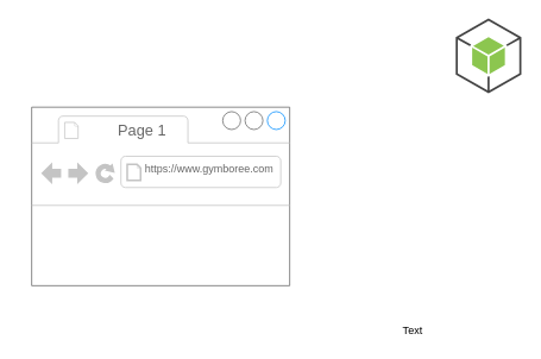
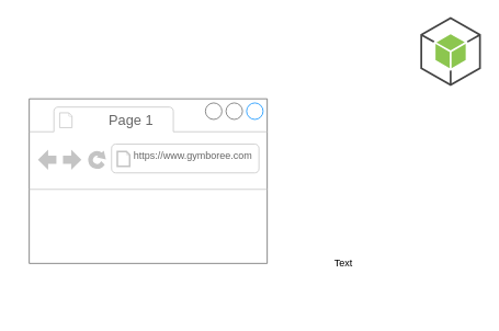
  <mxCell id="0" />
  <mxCell id="1" parent="0" />
  <mxCell id="2" value="" style="group" vertex="1" connectable="0" parent="1"><mxGeometry x="20" y="110" width="319.211" height="200" as="geometry" /></mxCell>
  <mxCell id="3" value="" style="strokeWidth=1;shadow=0;dashed=0;align=center;html=1;shape=mxgraph.mockup.containers.browserWindow;rSize=0;fillColor=#ffffff;strokeColor=#666666;strokeColor2=#008cff;strokeColor3=#c4c4c4;mainText=,;recursiveResize=0;" vertex="1" parent="2"><mxGeometry x="15" y="9.5" width="289" height="200" as="geometry" /></mxCell>
  <mxCell id="4" value="Page 1" style="strokeWidth=1;shadow=0;dashed=0;align=center;html=1;shape=mxgraph.mockup.containers.anchor;fontSize=17;fontColor=#666666;align=left;" vertex="1" parent="2"><mxGeometry x="110.033" y="26.6" width="88.061" height="20.8" as="geometry" /></mxCell>
  <mxCell id="5" value="&lt;font style=&quot;font-size: 12px&quot;&gt;https://www.gymboree.com&lt;/font&gt;" style="strokeWidth=1;shadow=0;dashed=0;align=center;html=1;shape=mxgraph.mockup.containers.anchor;rSize=0;fontSize=17;fontColor=#666666;align=left;" vertex="1" parent="2"><mxGeometry x="140.072" y="68" width="200.139" height="20.8" as="geometry" /></mxCell>
  <mxCell id="6" value="" style="outlineConnect=0;dashed=0;verticalLabelPosition=bottom;verticalAlign=top;align=center;html=1;shape=mxgraph.aws3.android;fillColor=#8CC64F;gradientColor=none;" vertex="1" parent="1"><mxGeometry x="510" y="20" width="73.5" height="84" as="geometry" /></mxCell>
- <mxCell id="7" value="Text" style="text;html=1;resizable=0;points=[];autosize=1;align=left;verticalAlign=top;spacingTop=-4;" vertex="1" parent="1"><mxGeometry x="449" y="360" width="40" height="20" as="geometry" /></mxCell>
+ <mxCell id="7" value="Text" style="text;html=1;resizable=0;points=[];autosize=1;align=left;verticalAlign=top;spacingTop=-4;" vertex="1" parent="1"><mxGeometry x="404" y="310" width="40" height="20" as="geometry" /></mxCell>
